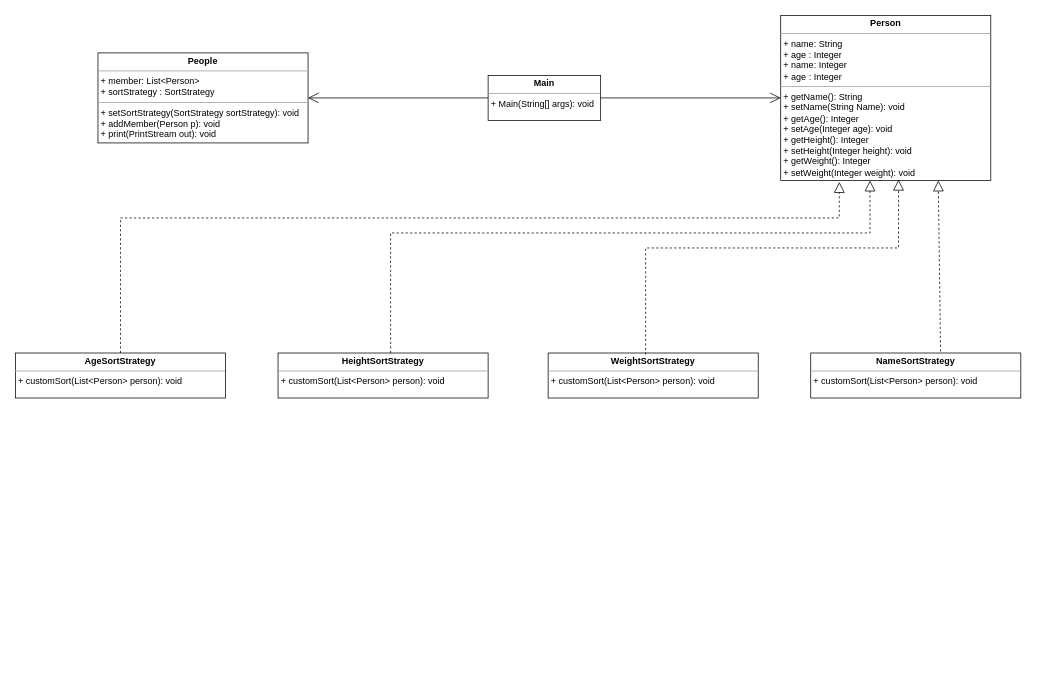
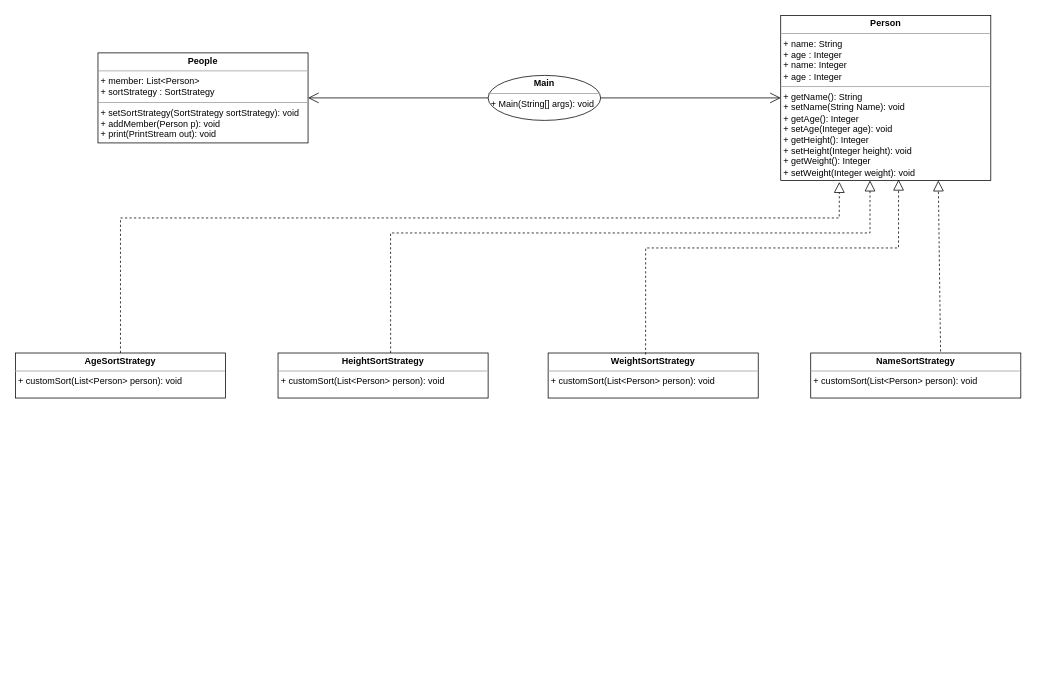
  <mxCell id="0" />
  <mxCell id="1" parent="0" />
  <mxCell id="2" style="edgeStyle=orthogonalEdgeStyle;rounded=0;html=1;dashed=1;labelBackgroundColor=none;startFill=0;endArrow=open;endFill=0;endSize=10;fontFamily=Verdana;fontSize=10;" parent="1" edge="1"><mxGeometry relative="1" as="geometry"><Array as="points"><mxPoint x="910" y="571" /></Array><mxPoint x="910" y="673" as="targetPoint" /></mxGeometry></mxCell>
  <mxCell id="3" style="edgeStyle=orthogonalEdgeStyle;rounded=0;html=1;dashed=1;labelBackgroundColor=none;startFill=0;endArrow=open;endFill=0;endSize=10;fontFamily=Verdana;fontSize=10;" parent="1" edge="1"><mxGeometry relative="1" as="geometry"><Array as="points"><mxPoint x="865" y="820" /><mxPoint x="865" y="820" /></Array><mxPoint x="865" y="854" as="targetPoint" /></mxGeometry></mxCell>
  <mxCell id="4" style="edgeStyle=orthogonalEdgeStyle;rounded=0;html=1;dashed=1;labelBackgroundColor=none;startFill=0;endArrow=open;endFill=0;endSize=10;fontFamily=Verdana;fontSize=10;" parent="1" edge="1"><mxGeometry relative="1" as="geometry"><Array as="points"><mxPoint x="730" y="879" /><mxPoint x="730" y="879" /></Array><mxPoint x="810" y="879" as="targetPoint" /></mxGeometry></mxCell>
  <mxCell id="5" value="&lt;p style=&quot;margin: 0px ; margin-top: 4px ; text-align: center&quot;&gt;&lt;b&gt;People&lt;/b&gt;&lt;/p&gt;&lt;hr size=&quot;1&quot;&gt;&lt;p style=&quot;margin: 0px ; margin-left: 4px&quot;&gt;+ member: List&amp;lt;Person&amp;gt;&lt;/p&gt;&lt;p style=&quot;margin: 0px ; margin-left: 4px&quot;&gt;+ sortStrategy : SortStrategy&lt;br&gt;&lt;/p&gt;&lt;hr size=&quot;1&quot;&gt;&lt;p style=&quot;margin: 0px ; margin-left: 4px&quot;&gt;+ setSortStrategy(SortStrategy sortStrategy): void&lt;/p&gt;&lt;p style=&quot;margin: 0px ; margin-left: 4px&quot;&gt;+ addMember(Person p): void&lt;br&gt;&lt;/p&gt;&lt;p style=&quot;margin: 0px ; margin-left: 4px&quot;&gt;+ print(PrintStream out): void&lt;br&gt;&lt;/p&gt;" style="verticalAlign=top;align=left;overflow=fill;fontSize=12;fontFamily=Helvetica;html=1;" vertex="1" parent="1"><mxGeometry x="130" y="70" width="280" height="120" as="geometry" /></mxCell>
  <mxCell id="6" value="&lt;p style=&quot;margin: 0px ; margin-top: 4px ; text-align: center&quot;&gt;&lt;b&gt;Person&lt;/b&gt;&lt;/p&gt;&lt;hr size=&quot;1&quot;&gt;&lt;p style=&quot;margin: 0px ; margin-left: 4px&quot;&gt;+ name: String&lt;/p&gt;&lt;p style=&quot;margin: 0px ; margin-left: 4px&quot;&gt;+ age : Integer&lt;br&gt;&lt;/p&gt;&lt;p style=&quot;margin: 0px 0px 0px 4px&quot;&gt;+ name: Integer&lt;/p&gt;&lt;p style=&quot;margin: 0px 0px 0px 4px&quot;&gt;+ age : Integer&lt;/p&gt;&lt;hr size=&quot;1&quot;&gt;&lt;p style=&quot;margin: 0px ; margin-left: 4px&quot;&gt;+ getName(): String&lt;/p&gt;&lt;p style=&quot;margin: 0px ; margin-left: 4px&quot;&gt;+ setName(String Name): void&lt;br&gt;&lt;/p&gt;&lt;p style=&quot;margin: 0px 0px 0px 4px&quot;&gt;+ getAge(): Integer&lt;/p&gt;&lt;p style=&quot;margin: 0px 0px 0px 4px&quot;&gt;+ setAge(Integer age): void&lt;/p&gt;&lt;p style=&quot;margin: 0px 0px 0px 4px&quot;&gt;+ getHeight(): Integer&lt;/p&gt;&lt;p style=&quot;margin: 0px 0px 0px 4px&quot;&gt;+ setHeight(Integer height): void&lt;/p&gt;&lt;p style=&quot;margin: 0px 0px 0px 4px&quot;&gt;+ getWeight(): Integer&lt;/p&gt;&lt;p style=&quot;margin: 0px 0px 0px 4px&quot;&gt;+ setWeight(Integer weight): void&lt;/p&gt;" style="verticalAlign=top;align=left;overflow=fill;fontSize=12;fontFamily=Helvetica;html=1;" vertex="1" parent="1"><mxGeometry x="1040" y="20" width="280" height="220" as="geometry" /></mxCell>
  <mxCell id="7" value="&lt;p style=&quot;margin: 0px ; margin-top: 4px ; text-align: center&quot;&gt;&lt;b&gt;AgeSortStrategy&lt;/b&gt;&lt;/p&gt;&lt;hr size=&quot;1&quot;&gt;&lt;p style=&quot;margin: 0px ; margin-left: 4px&quot;&gt;&lt;/p&gt;&lt;p style=&quot;margin: 0px ; margin-left: 4px&quot;&gt;+ customSort(List&amp;lt;Person&amp;gt; person): void&lt;/p&gt;" style="verticalAlign=top;align=left;overflow=fill;fontSize=12;fontFamily=Helvetica;html=1;" vertex="1" parent="1"><mxGeometry x="20" y="470" width="280" height="60" as="geometry" /></mxCell>
  <mxCell id="8" value="&lt;p style=&quot;margin: 0px ; margin-top: 4px ; text-align: center&quot;&gt;&lt;b&gt;HeightSortStrategy&lt;/b&gt;&lt;/p&gt;&lt;hr size=&quot;1&quot;&gt;&lt;p style=&quot;margin: 0px ; margin-left: 4px&quot;&gt;&lt;/p&gt;&lt;p style=&quot;margin: 0px ; margin-left: 4px&quot;&gt;+ customSort(List&amp;lt;Person&amp;gt; person): void&lt;/p&gt;" style="verticalAlign=top;align=left;overflow=fill;fontSize=12;fontFamily=Helvetica;html=1;" vertex="1" parent="1"><mxGeometry x="370" y="470" width="280" height="60" as="geometry" /></mxCell>
  <mxCell id="9" value="&lt;p style=&quot;margin: 0px ; margin-top: 4px ; text-align: center&quot;&gt;&lt;b&gt;WeightSortStrategy&lt;/b&gt;&lt;/p&gt;&lt;hr size=&quot;1&quot;&gt;&lt;p style=&quot;margin: 0px ; margin-left: 4px&quot;&gt;&lt;/p&gt;&lt;p style=&quot;margin: 0px ; margin-left: 4px&quot;&gt;+ customSort(List&amp;lt;Person&amp;gt; person): void&lt;/p&gt;" style="verticalAlign=top;align=left;overflow=fill;fontSize=12;fontFamily=Helvetica;html=1;" vertex="1" parent="1"><mxGeometry x="730" y="470" width="280" height="60" as="geometry" /></mxCell>
  <mxCell id="10" value="&lt;p style=&quot;margin: 0px ; margin-top: 4px ; text-align: center&quot;&gt;&lt;b&gt;NameSortStrategy&lt;/b&gt;&lt;/p&gt;&lt;hr size=&quot;1&quot;&gt;&lt;p style=&quot;margin: 0px ; margin-left: 4px&quot;&gt;&lt;/p&gt;&lt;p style=&quot;margin: 0px ; margin-left: 4px&quot;&gt;+ customSort(List&amp;lt;Person&amp;gt; person): void&lt;/p&gt;" style="verticalAlign=top;align=left;overflow=fill;fontSize=12;fontFamily=Helvetica;html=1;" vertex="1" parent="1"><mxGeometry x="1080" y="470" width="280" height="60" as="geometry" /></mxCell>
- <mxCell id="11" value="&lt;p style=&quot;margin: 0px ; margin-top: 4px ; text-align: center&quot;&gt;&lt;b&gt;Main&lt;/b&gt;&lt;/p&gt;&lt;hr size=&quot;1&quot;&gt;&lt;p style=&quot;margin: 0px ; margin-left: 4px&quot;&gt;&lt;/p&gt;&lt;p style=&quot;margin: 0px ; margin-left: 4px&quot;&gt;+ Main(String[] args): void&lt;/p&gt;" style="verticalAlign=top;align=left;overflow=fill;fontSize=12;fontFamily=Helvetica;html=1;" vertex="1" parent="1"><mxGeometry x="650" y="100" width="150" height="60" as="geometry" /></mxCell>
+ <mxCell id="11" value="&lt;p style=&quot;margin: 0px ; margin-top: 4px ; text-align: center&quot;&gt;&lt;b&gt;Main&lt;/b&gt;&lt;/p&gt;&lt;hr size=&quot;1&quot;&gt;&lt;p style=&quot;margin: 0px ; margin-left: 4px&quot;&gt;&lt;/p&gt;&lt;p style=&quot;margin: 0px ; margin-left: 4px&quot;&gt;+ Main(String[] args): void&lt;/p&gt;" style="ellipse;verticalAlign=top;align=left;overflow=fill;fontSize=12;fontFamily=Helvetica;html=1;" vertex="1" parent="1"><mxGeometry x="650" y="100" width="150" height="60" as="geometry" /></mxCell>
  <mxCell id="12" value="" style="endArrow=open;endFill=1;endSize=12;html=1;rounded=0;exitX=1;exitY=0.5;exitDx=0;exitDy=0;" edge="1" parent="1" source="11" target="6"><mxGeometry width="160" relative="1" as="geometry"><mxPoint x="670" y="150" as="sourcePoint" /><mxPoint x="830" y="150" as="targetPoint" /></mxGeometry></mxCell>
  <mxCell id="13" value="" style="endArrow=open;endFill=1;endSize=12;html=1;rounded=0;entryX=1;entryY=0.5;entryDx=0;entryDy=0;exitX=0;exitY=0.5;exitDx=0;exitDy=0;" edge="1" parent="1" source="11" target="5"><mxGeometry width="160" relative="1" as="geometry"><mxPoint x="670" y="150" as="sourcePoint" /><mxPoint x="830" y="150" as="targetPoint" /></mxGeometry></mxCell>
  <mxCell id="14" value="" style="endArrow=block;dashed=1;endFill=0;endSize=12;html=1;rounded=0;entryX=0.75;entryY=1;entryDx=0;entryDy=0;exitX=0.618;exitY=-0.033;exitDx=0;exitDy=0;exitPerimeter=0;" edge="1" parent="1" source="10" target="6"><mxGeometry width="160" relative="1" as="geometry"><mxPoint x="670" y="150" as="sourcePoint" /><mxPoint x="830" y="150" as="targetPoint" /></mxGeometry></mxCell>
  <mxCell id="15" value="" style="endArrow=block;dashed=1;endFill=0;endSize=12;html=1;rounded=0;entryX=0.561;entryY=0.995;entryDx=0;entryDy=0;exitX=0.464;exitY=0.033;exitDx=0;exitDy=0;entryPerimeter=0;exitPerimeter=0;" edge="1" parent="1" source="9" target="6"><mxGeometry width="160" relative="1" as="geometry"><mxPoint x="1263.04" y="478.02" as="sourcePoint" /><mxPoint x="1260" y="250" as="targetPoint" /><Array as="points"><mxPoint x="860" y="330" /><mxPoint x="1197" y="330" /></Array></mxGeometry></mxCell>
  <mxCell id="16" value="" style="endArrow=block;dashed=1;endFill=0;endSize=12;html=1;rounded=0;entryX=0.425;entryY=1;entryDx=0;entryDy=0;exitX=0.536;exitY=0;exitDx=0;exitDy=0;entryPerimeter=0;exitPerimeter=0;" edge="1" parent="1" source="8" target="6"><mxGeometry width="160" relative="1" as="geometry"><mxPoint x="950" y="480" as="sourcePoint" /><mxPoint x="1207.08" y="248.9" as="targetPoint" /><Array as="points"><mxPoint x="520" y="310" /><mxPoint x="1159" y="310" /></Array></mxGeometry></mxCell>
  <mxCell id="17" value="" style="endArrow=block;dashed=1;endFill=0;endSize=12;html=1;rounded=0;entryX=0.279;entryY=1.009;entryDx=0;entryDy=0;exitX=0.5;exitY=0;exitDx=0;exitDy=0;entryPerimeter=0;" edge="1" parent="1" source="7" target="6"><mxGeometry width="160" relative="1" as="geometry"><mxPoint x="567.88" y="481.98" as="sourcePoint" /><mxPoint x="1169" y="250" as="targetPoint" /><Array as="points"><mxPoint x="160" y="290" /><mxPoint x="1118" y="290" /></Array></mxGeometry></mxCell>
